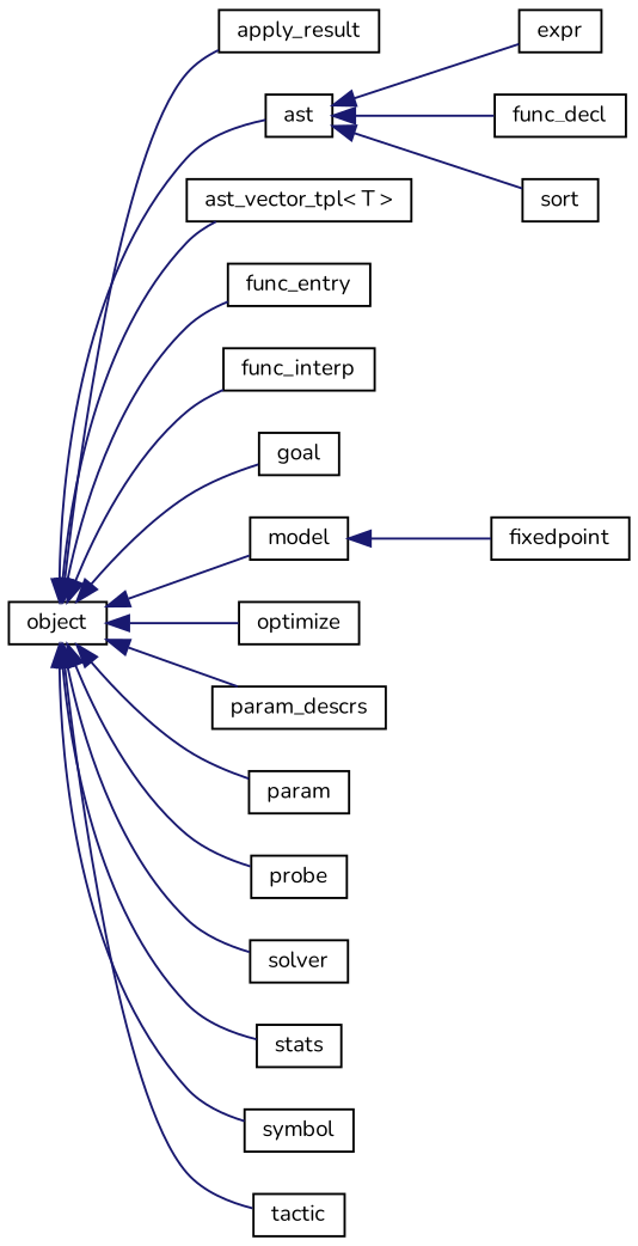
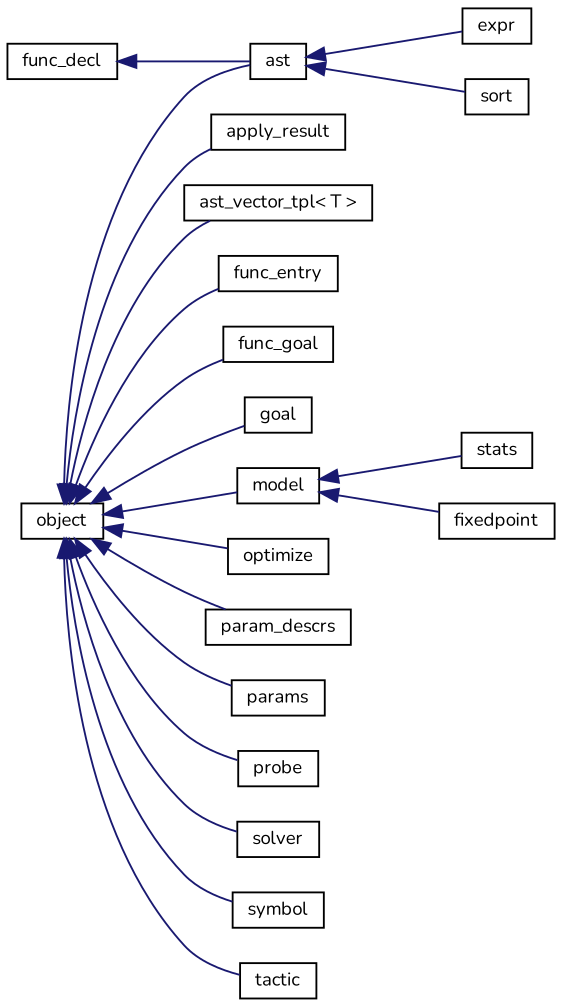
  digraph {
    fontname=Nunito
    rankdir=LR
    node [color=black fillcolor=white fontname=Nunito fontsize=10 shape=record style=filled]
    edge [color=midnightblue dir=back fontname=Nunito fontsize=10 labelfontname=Helvetica labelfontsize=10 style=solid]
    n1 [height=0.2 label=object width=0.4]
    n2 [height=0.2 label=apply_result width=0.4]
    n3 [height=0.2 label=ast width=0.4]
    n4 [height=0.2 label="ast_vector_tpl\< T \>" width=0.4]
    n5 [height=0.2 label=func_entry width=0.4]
-   n6 [height=0.2 label=func_interp width=0.4]
+   n6 [height=0.2 label=func_goal width=0.4]
    n7 [height=0.2 label=goal width=0.4]
    n8 [height=0.2 label=model width=0.4]
    n9 [height=0.2 label=optimize width=0.4]
    n10 [height=0.2 label=param_descrs width=0.4]
-   n11 [height=0.2 label=param width=0.4]
+   n11 [height=0.2 label=params width=0.4]
    n12 [height=0.2 label=probe width=0.4]
    n13 [height=0.2 label=solver width=0.4]
    n14 [height=0.2 label=stats width=0.4]
    n15 [height=0.2 label=symbol width=0.4]
    n16 [height=0.2 label=tactic width=0.4]
    n17 [height=0.2 label=expr width=0.4]
    n18 [height=0.2 label=func_decl width=0.4]
    n19 [height=0.2 label=sort width=0.4]
    n20 [height=0.2 label=fixedpoint width=0.4]
    n1 -> n2
    n1 -> n3
    n1 -> n4
    n1 -> n5
    n1 -> n6
    n1 -> n7
    n1 -> n8
    n1 -> n9
    n1 -> n10
    n1 -> n11
    n1 -> n12
    n1 -> n13
-   n1 -> n14
+   n8 -> n14
    n1 -> n15
    n1 -> n16
    n3 -> n17
-   n3 -> n18
+   n18 -> n3
    n3 -> n19
    n8 -> n20
  }
